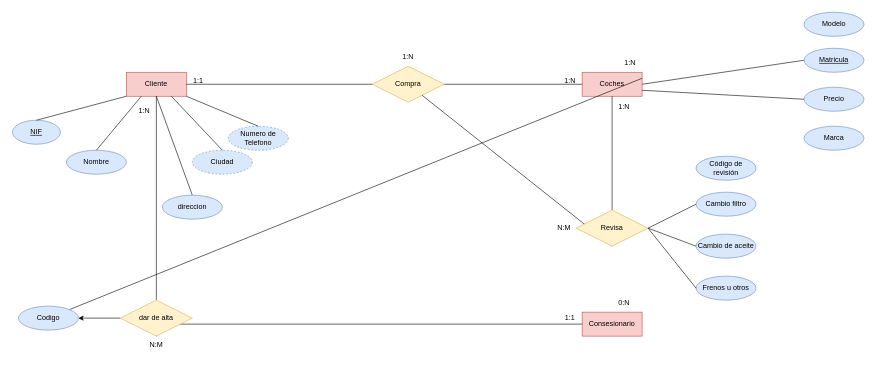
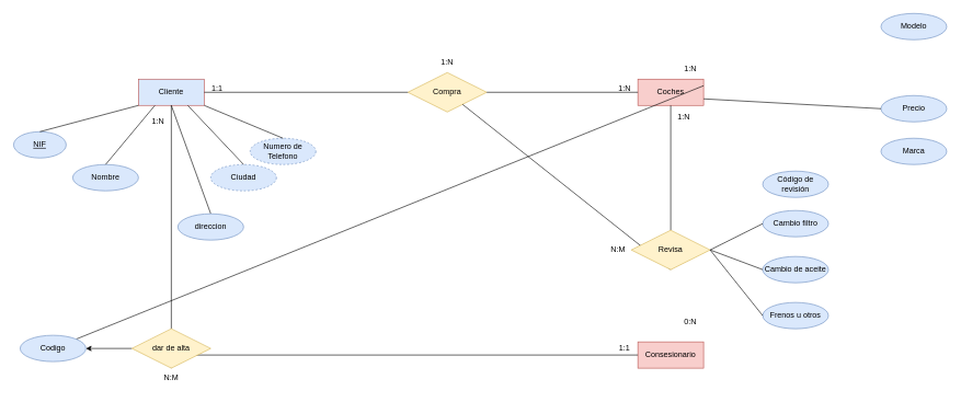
  <mxCell id="0" />
  <mxCell id="1" parent="0" />
  <mxCell id="2" value="Compra" style="shape=rhombus;perimeter=rhombusPerimeter;whiteSpace=wrap;html=1;align=center;fillColor=#fff2cc;strokeColor=#d6b656;" vertex="1" parent="1"><mxGeometry x="620" y="110" width="120" height="60" as="geometry" /></mxCell>
- <mxCell id="3" value="Cliente" style="whiteSpace=wrap;html=1;align=center;fillColor=#f8cecc;strokeColor=#b85450;" vertex="1" parent="1"><mxGeometry x="210" y="120" width="100" height="40" as="geometry" /></mxCell>
+ <mxCell id="3" value="Cliente" style="whiteSpace=wrap;html=1;align=center;fillColor=#dae8fc;strokeColor=#b85450;" vertex="1" parent="1"><mxGeometry x="210" y="120" width="100" height="40" as="geometry" /></mxCell>
  <mxCell id="4" value="Coches" style="whiteSpace=wrap;html=1;align=center;fillColor=#f8cecc;strokeColor=#b85450;" vertex="1" parent="1"><mxGeometry x="970" y="120" width="100" height="40" as="geometry" /></mxCell>
  <mxCell id="5" value="" style="endArrow=none;html=1;rounded=0;entryX=1;entryY=0.5;entryDx=0;entryDy=0;exitX=0;exitY=0.5;exitDx=0;exitDy=0;" edge="1" parent="1" source="2" target="3"><mxGeometry relative="1" as="geometry"><mxPoint x="1090" y="100" as="sourcePoint" /><mxPoint x="1250" y="100" as="targetPoint" /></mxGeometry></mxCell>
  <mxCell id="6" value="" style="endArrow=none;html=1;rounded=0;entryX=1;entryY=0.5;entryDx=0;entryDy=0;exitX=0;exitY=0.5;exitDx=0;exitDy=0;" edge="1" parent="1" source="4" target="2"><mxGeometry relative="1" as="geometry"><mxPoint x="1280" y="140" as="sourcePoint" /><mxPoint x="820" y="140" as="targetPoint" /></mxGeometry></mxCell>
  <mxCell id="7" value="Nombre" style="ellipse;whiteSpace=wrap;html=1;align=center;fillColor=#dae8fc;strokeColor=#6c8ebf;" vertex="1" parent="1"><mxGeometry x="110" y="250" width="100" height="40" as="geometry" /></mxCell>
  <mxCell id="8" value="NIF" style="ellipse;whiteSpace=wrap;html=1;align=center;fontStyle=4;fillColor=#dae8fc;strokeColor=#6c8ebf;" vertex="1" parent="1"><mxGeometry x="20" y="200" width="80" height="40" as="geometry" /></mxCell>
  <mxCell id="9" value="Ciudad" style="ellipse;whiteSpace=wrap;html=1;align=center;dashed=1;fillColor=#dae8fc;strokeColor=#6c8ebf;" vertex="1" parent="1"><mxGeometry x="320" y="250" width="100" height="40" as="geometry" /></mxCell>
  <mxCell id="10" value="Numero de Telefono " style="ellipse;whiteSpace=wrap;html=1;align=center;fillColor=#dae8fc;strokeColor=#6c8ebf;dashed=1;" vertex="1" parent="1"><mxGeometry x="380" y="210" width="100" height="40" as="geometry" /></mxCell>
  <mxCell id="11" value="" style="endArrow=none;html=1;rounded=0;exitX=0.5;exitY=0;exitDx=0;exitDy=0;entryX=1;entryY=1;entryDx=0;entryDy=0;" edge="1" parent="1" source="10" target="3"><mxGeometry relative="1" as="geometry"><mxPoint x="1100" y="70" as="sourcePoint" /><mxPoint x="1260" y="70" as="targetPoint" /></mxGeometry></mxCell>
  <mxCell id="12" value="" style="endArrow=none;html=1;rounded=0;exitX=0.5;exitY=0;exitDx=0;exitDy=0;entryX=0.75;entryY=1;entryDx=0;entryDy=0;" edge="1" parent="1" source="9" target="3"><mxGeometry relative="1" as="geometry"><mxPoint x="1100" y="70" as="sourcePoint" /><mxPoint x="1260" y="70" as="targetPoint" /></mxGeometry></mxCell>
  <mxCell id="13" value="" style="endArrow=none;html=1;rounded=0;exitX=0.5;exitY=0;exitDx=0;exitDy=0;entryX=0.5;entryY=1;entryDx=0;entryDy=0;" edge="1" parent="1" source="49" target="3"><mxGeometry relative="1" as="geometry"><mxPoint x="257" y="310" as="sourcePoint" /><mxPoint x="1260" y="70" as="targetPoint" /></mxGeometry></mxCell>
  <mxCell id="14" value="" style="endArrow=none;html=1;rounded=0;exitX=0.5;exitY=0;exitDx=0;exitDy=0;entryX=0.25;entryY=1;entryDx=0;entryDy=0;" edge="1" parent="1" source="7" target="3"><mxGeometry relative="1" as="geometry"><mxPoint x="1100" y="70" as="sourcePoint" /><mxPoint x="1260" y="70" as="targetPoint" /></mxGeometry></mxCell>
  <mxCell id="15" value="" style="endArrow=none;html=1;rounded=0;exitX=0.5;exitY=0;exitDx=0;exitDy=0;entryX=0;entryY=1;entryDx=0;entryDy=0;" edge="1" parent="1" source="8" target="3"><mxGeometry relative="1" as="geometry"><mxPoint x="100" y="220" as="sourcePoint" /><mxPoint x="1260" y="70" as="targetPoint" /></mxGeometry></mxCell>
  <mxCell id="16" value="Consesionario" style="whiteSpace=wrap;html=1;align=center;fillColor=#f8cecc;strokeColor=#b85450;" vertex="1" parent="1"><mxGeometry x="970" y="520" width="100" height="40" as="geometry" /></mxCell>
  <mxCell id="17" value="" style="endArrow=none;html=1;rounded=0;exitX=0.5;exitY=1;exitDx=0;exitDy=0;" edge="1" parent="1" source="19" target="2"><mxGeometry relative="1" as="geometry"><mxPoint x="770" y="130" as="sourcePoint" /><mxPoint x="930" y="130" as="targetPoint" /></mxGeometry></mxCell>
  <mxCell id="18" value="" style="endArrow=none;html=1;rounded=0;entryX=0.5;entryY=0;entryDx=0;entryDy=0;exitX=0.5;exitY=1;exitDx=0;exitDy=0;" edge="1" parent="1" source="4" target="19"><mxGeometry relative="1" as="geometry"><mxPoint x="1330" y="160" as="sourcePoint" /><mxPoint x="1330" y="400" as="targetPoint" /></mxGeometry></mxCell>
  <mxCell id="19" value="Revisa" style="shape=rhombus;perimeter=rhombusPerimeter;whiteSpace=wrap;html=1;align=center;fillColor=#fff2cc;strokeColor=#d6b656;" vertex="1" parent="1"><mxGeometry x="960" y="350" width="120" height="60" as="geometry" /></mxCell>
  <mxCell id="20" value="Marca" style="ellipse;whiteSpace=wrap;html=1;align=center;fillColor=#dae8fc;strokeColor=#6c8ebf;" vertex="1" parent="1"><mxGeometry x="1340" y="210" width="100" height="40" as="geometry" /></mxCell>
  <mxCell id="21" value="Modelo" style="ellipse;whiteSpace=wrap;html=1;align=center;fillColor=#dae8fc;strokeColor=#6c8ebf;" vertex="1" parent="1"><mxGeometry x="1340" y="20" width="100" height="40" as="geometry" /></mxCell>
  <mxCell id="22" value="Precio" style="ellipse;whiteSpace=wrap;html=1;align=center;fillColor=#dae8fc;strokeColor=#6c8ebf;" vertex="1" parent="1"><mxGeometry x="1340" y="145" width="100" height="40" as="geometry" /></mxCell>
  <mxCell id="23" value="" style="endArrow=none;html=1;rounded=0;entryX=0;entryY=0.5;entryDx=0;entryDy=0;exitX=1;exitY=0.75;exitDx=0;exitDy=0;" edge="1" parent="1" source="4" target="22"><mxGeometry relative="1" as="geometry"><mxPoint x="770" y="160" as="sourcePoint" /><mxPoint x="930" y="160" as="targetPoint" /></mxGeometry></mxCell>
- <mxCell id="24" value="" style="endArrow=none;html=1;rounded=0;entryX=0;entryY=0.5;entryDx=0;entryDy=0;exitX=1;exitY=0.5;exitDx=0;exitDy=0;" edge="1" parent="1" source="4" target="26"><mxGeometry relative="1" as="geometry"><mxPoint x="770" y="160" as="sourcePoint" /><mxPoint x="1340" y="110" as="targetPoint" /></mxGeometry></mxCell>
  <mxCell id="25" value="" style="endArrow=none;html=1;rounded=0;exitX=1;exitY=0.25;exitDx=0;exitDy=0;" edge="1" parent="1" source="4" target="34"><mxGeometry relative="1" as="geometry"><mxPoint x="770" y="160" as="sourcePoint" /><mxPoint x="930" y="160" as="targetPoint" /></mxGeometry></mxCell>
- <mxCell id="26" value="Matricula" style="ellipse;whiteSpace=wrap;html=1;align=center;fontStyle=4;fillColor=#dae8fc;strokeColor=#6c8ebf;" vertex="1" parent="1"><mxGeometry x="1340" y="80" width="100" height="40" as="geometry" /></mxCell>
  <mxCell id="27" value="Frenos u otros" style="ellipse;whiteSpace=wrap;html=1;align=center;fillColor=#dae8fc;strokeColor=#6c8ebf;" vertex="1" parent="1"><mxGeometry x="1160" y="460" width="100" height="40" as="geometry" /></mxCell>
  <mxCell id="28" value="Cambio de aceite" style="ellipse;whiteSpace=wrap;html=1;align=center;fillColor=#dae8fc;strokeColor=#6c8ebf;" vertex="1" parent="1"><mxGeometry x="1160" y="390" width="100" height="40" as="geometry" /></mxCell>
  <mxCell id="29" value="Cambio filtro" style="ellipse;whiteSpace=wrap;html=1;align=center;fillColor=#dae8fc;strokeColor=#6c8ebf;" vertex="1" parent="1"><mxGeometry x="1160" y="320" width="100" height="40" as="geometry" /></mxCell>
  <mxCell id="30" value="" style="endArrow=none;html=1;rounded=0;entryX=0;entryY=0.5;entryDx=0;entryDy=0;exitX=1;exitY=0.5;exitDx=0;exitDy=0;" edge="1" parent="1" source="19" target="29"><mxGeometry relative="1" as="geometry"><mxPoint x="770" y="230" as="sourcePoint" /><mxPoint x="930" y="230" as="targetPoint" /></mxGeometry></mxCell>
  <mxCell id="31" value="" style="endArrow=none;html=1;rounded=0;entryX=0;entryY=0.5;entryDx=0;entryDy=0;exitX=1;exitY=0.5;exitDx=0;exitDy=0;" edge="1" parent="1" source="19" target="28"><mxGeometry relative="1" as="geometry"><mxPoint x="770" y="230" as="sourcePoint" /><mxPoint x="930" y="230" as="targetPoint" /></mxGeometry></mxCell>
  <mxCell id="32" value="" style="endArrow=none;html=1;rounded=0;entryX=0;entryY=0.5;entryDx=0;entryDy=0;exitX=1;exitY=0.5;exitDx=0;exitDy=0;" edge="1" parent="1" source="19" target="27"><mxGeometry relative="1" as="geometry"><mxPoint x="770" y="230" as="sourcePoint" /><mxPoint x="930" y="230" as="targetPoint" /></mxGeometry></mxCell>
  <mxCell id="33" value="Código de revisión" style="ellipse;whiteSpace=wrap;html=1;align=center;fillColor=#dae8fc;strokeColor=#6c8ebf;" vertex="1" parent="1"><mxGeometry x="1160" y="260" width="100" height="40" as="geometry" /></mxCell>
  <mxCell id="34" value="Codigo" style="ellipse;whiteSpace=wrap;html=1;align=center;fillColor=#dae8fc;strokeColor=#6c8ebf;" vertex="1" parent="1"><mxGeometry x="30" y="510" width="100" height="40" as="geometry" /></mxCell>
  <mxCell id="35" value="" style="endArrow=classic;html=1;rounded=0;exitX=0;exitY=0.5;exitDx=0;exitDy=0;entryX=1;entryY=0.5;entryDx=0;entryDy=0;" edge="1" parent="1" source="45" target="34"><mxGeometry relative="1" as="geometry"><mxPoint x="770" y="190" as="sourcePoint" /><mxPoint x="930" y="190" as="targetPoint" /></mxGeometry></mxCell>
  <mxCell id="36" value="1:N" style="text;html=1;strokeColor=none;fillColor=none;align=center;verticalAlign=middle;whiteSpace=wrap;rounded=0;" vertex="1" parent="1"><mxGeometry x="920" y="120" width="60" height="30" as="geometry" /></mxCell>
  <mxCell id="37" value="1:1" style="text;html=1;strokeColor=none;fillColor=none;align=center;verticalAlign=middle;whiteSpace=wrap;rounded=0;" vertex="1" parent="1"><mxGeometry x="300" y="120" width="60" height="30" as="geometry" /></mxCell>
  <mxCell id="38" value="1:N" style="text;html=1;strokeColor=none;fillColor=none;align=center;verticalAlign=middle;whiteSpace=wrap;rounded=0;" vertex="1" parent="1"><mxGeometry x="650" y="80" width="60" height="30" as="geometry" /></mxCell>
- <mxCell id="39" value="0:N" style="text;html=1;strokeColor=none;fillColor=none;align=center;verticalAlign=middle;whiteSpace=wrap;rounded=0;" vertex="1" parent="1"><mxGeometry x="1010" y="490" width="60" height="30" as="geometry" /></mxCell>
+ <mxCell id="39" value="0:N" style="text;html=1;strokeColor=none;fillColor=none;align=center;verticalAlign=middle;whiteSpace=wrap;rounded=0;" vertex="1" parent="1"><mxGeometry x="1020" y="475" width="60" height="30" as="geometry" /></mxCell>
  <mxCell id="40" value="&lt;div&gt;1:N&lt;/div&gt;&lt;div&gt;&lt;br&gt;&lt;/div&gt;" style="text;html=1;strokeColor=none;fillColor=none;align=center;verticalAlign=middle;whiteSpace=wrap;rounded=0;" vertex="1" parent="1"><mxGeometry x="1010" y="170" width="60" height="30" as="geometry" /></mxCell>
  <mxCell id="41" value="N:M" style="text;html=1;strokeColor=none;fillColor=none;align=center;verticalAlign=middle;whiteSpace=wrap;rounded=0;" vertex="1" parent="1"><mxGeometry x="910" y="365" width="60" height="30" as="geometry" /></mxCell>
  <mxCell id="42" value="1:N" style="text;html=1;strokeColor=none;fillColor=none;align=center;verticalAlign=middle;whiteSpace=wrap;rounded=0;" vertex="1" parent="1"><mxGeometry x="1020" y="90" width="60" height="30" as="geometry" /></mxCell>
  <mxCell id="43" value="" style="endArrow=none;html=1;rounded=0;exitX=0.5;exitY=1;exitDx=0;exitDy=0;entryX=0;entryY=0.5;entryDx=0;entryDy=0;" edge="1" parent="1" source="45" target="16"><mxGeometry relative="1" as="geometry"><mxPoint x="770" y="170" as="sourcePoint" /><mxPoint x="930" y="170" as="targetPoint" /><Array as="points"><mxPoint x="260" y="540" /></Array></mxGeometry></mxCell>
  <mxCell id="44" value="" style="endArrow=none;html=1;rounded=0;exitX=0.5;exitY=1;exitDx=0;exitDy=0;" edge="1" parent="1" source="3" target="45"><mxGeometry relative="1" as="geometry"><mxPoint x="257" y="350" as="sourcePoint" /><mxPoint x="970" y="540" as="targetPoint" /><Array as="points" /></mxGeometry></mxCell>
  <mxCell id="45" value="dar de alta" style="shape=rhombus;perimeter=rhombusPerimeter;whiteSpace=wrap;html=1;align=center;fillColor=#fff2cc;strokeColor=#d6b656;" vertex="1" parent="1"><mxGeometry x="200" y="500" width="120" height="60" as="geometry" /></mxCell>
  <mxCell id="46" value="1:1" style="text;html=1;strokeColor=none;fillColor=none;align=center;verticalAlign=middle;whiteSpace=wrap;rounded=0;" vertex="1" parent="1"><mxGeometry x="920" y="515" width="60" height="30" as="geometry" /></mxCell>
  <mxCell id="47" value="1:N" style="text;html=1;strokeColor=none;fillColor=none;align=center;verticalAlign=middle;whiteSpace=wrap;rounded=0;" vertex="1" parent="1"><mxGeometry x="210" y="170" width="60" height="30" as="geometry" /></mxCell>
  <mxCell id="48" value="N:M" style="text;html=1;strokeColor=none;fillColor=none;align=center;verticalAlign=middle;whiteSpace=wrap;rounded=0;" vertex="1" parent="1"><mxGeometry x="230" y="560" width="60" height="30" as="geometry" /></mxCell>
  <mxCell id="49" value="direccion" style="ellipse;whiteSpace=wrap;html=1;align=center;fillColor=#dae8fc;strokeColor=#6c8ebf;" vertex="1" parent="1"><mxGeometry x="270" y="325" width="100" height="40" as="geometry" /></mxCell>
